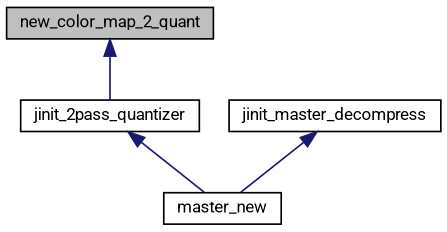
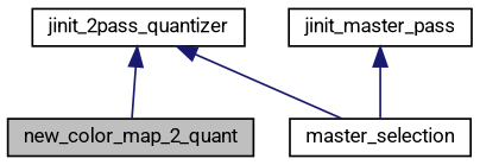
  digraph {
    fontname=Roboto
    rankdir=TB
    node [color=black fontname=Roboto fontsize=10 shape=record]
    edge [color=midnightblue dir=back fontname=Roboto fontsize=10 labelfontname=Helvetica labelfontsize=10 style=solid]
    n1 [fillcolor=grey75 fontcolor=black height=0.2 label=new_color_map_2_quant style=filled width=0.4]
    n2 [height=0.2 label=jinit_2pass_quantizer width=0.4]
-   n3 [height=0.2 label=master_new width=0.4]
-   n4 [height=0.2 label=jinit_master_decompress width=0.4]
-   n1 -> n2
+   n3 [height=0.2 label=master_selection width=0.4]
+   n4 [height=0.2 label=jinit_master_pass width=0.4]
+   n2 -> n1
    n2 -> n3
    n4 -> n3
  }
